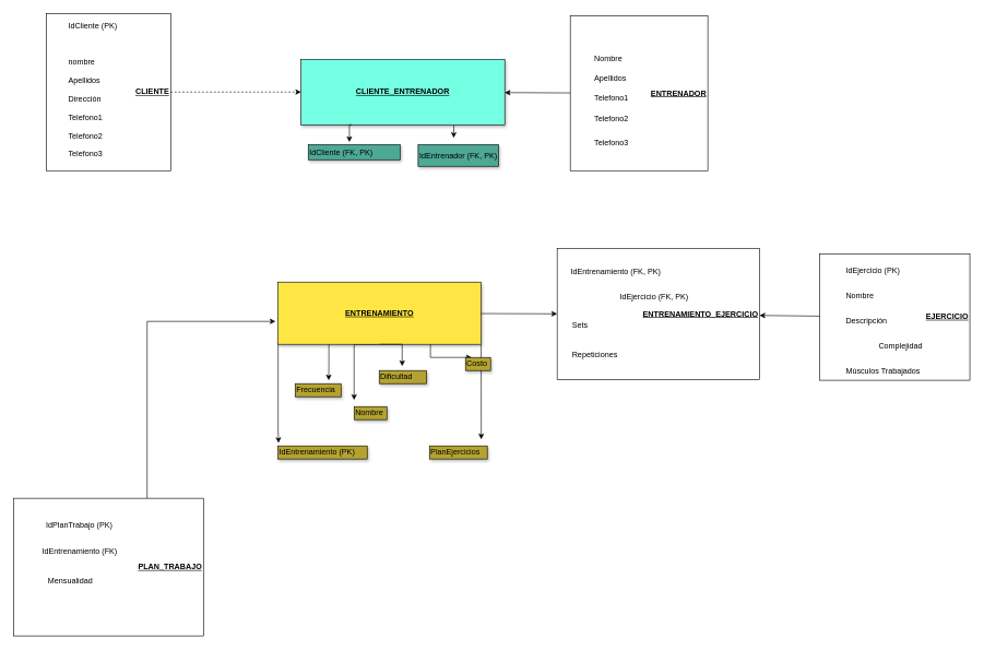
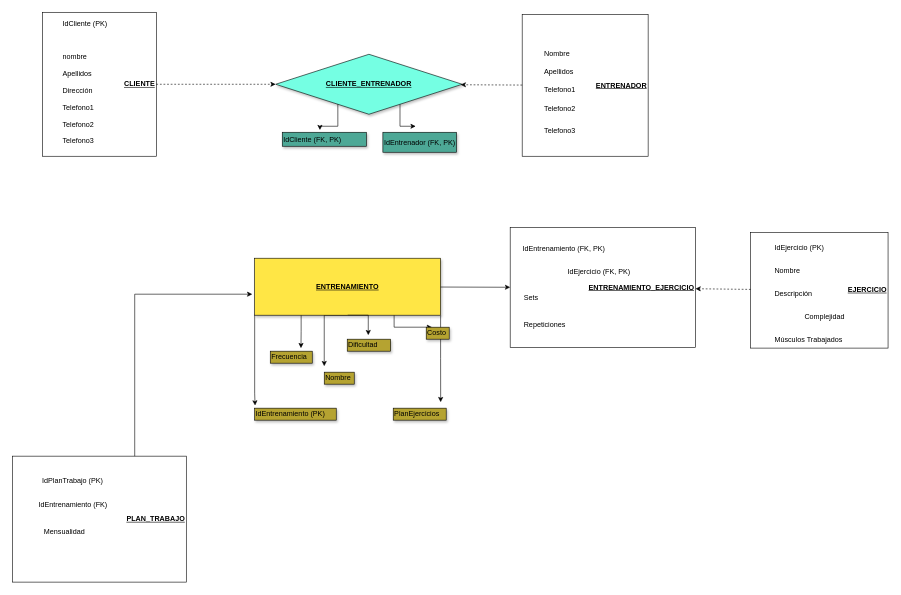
  <mxCell id="0" />
  <mxCell id="1" parent="0" />
  <mxCell id="2" value="&lt;font style=&quot;vertical-align: inherit;&quot;&gt;&lt;font style=&quot;vertical-align: inherit;&quot;&gt;&lt;font style=&quot;vertical-align: inherit;&quot;&gt;&lt;font style=&quot;vertical-align: inherit;&quot;&gt;&lt;font style=&quot;vertical-align: inherit;&quot;&gt;&lt;font style=&quot;vertical-align: inherit;&quot;&gt;&lt;u&gt;&lt;b&gt;CLIENTE&lt;/b&gt;&lt;/u&gt;&lt;/font&gt;&lt;/font&gt;&lt;/font&gt;&lt;/font&gt;&lt;/font&gt;&lt;/font&gt;" style="rounded=0;whiteSpace=wrap;html=1;align=right;" vertex="1" parent="1"><mxGeometry x="70" y="20" width="190" height="240" as="geometry" /></mxCell>
  <mxCell id="3" value="IdCliente (PK)" style="text;html=1;strokeColor=none;fillColor=none;align=left;verticalAlign=middle;" vertex="1" parent="2"><mxGeometry x="31.671" y="13.335" width="122.704" height="11.28" as="geometry" /></mxCell>
  <mxCell id="4" value="&lt;font style=&quot;vertical-align: inherit;&quot;&gt;&lt;font style=&quot;vertical-align: inherit;&quot;&gt;&lt;font style=&quot;vertical-align: inherit;&quot;&gt;&lt;font style=&quot;vertical-align: inherit;&quot;&gt;nombre&lt;/font&gt;&lt;/font&gt;&lt;/font&gt;&lt;/font&gt;" style="text;html=1;strokeColor=none;fillColor=none;align=left;verticalAlign=middle;" vertex="1" parent="2"><mxGeometry x="31.671" y="66.182" width="63.329" height="17.434" as="geometry" /></mxCell>
  <mxCell id="5" value="Apellidos" style="text;html=1;strokeColor=none;fillColor=none;align=left;verticalAlign=middle;" vertex="1" parent="2"><mxGeometry x="31.671" y="95.489" width="75.204" height="14.357" as="geometry" /></mxCell>
  <mxCell id="6" value="Dirección" style="text;html=1;strokeColor=none;fillColor=none;align=left;verticalAlign=middle;" vertex="1" parent="2"><mxGeometry x="31.671" y="121.797" width="75.204" height="17.434" as="geometry" /></mxCell>
  <mxCell id="7" value="Telefono1" style="text;html=1;strokeColor=none;fillColor=none;align=left;verticalAlign=middle;" vertex="1" parent="2"><mxGeometry x="31.671" y="153.028" width="87.079" height="14.357" as="geometry" /></mxCell>
  <mxCell id="8" value="&lt;font style=&quot;vertical-align: inherit;&quot;&gt;&lt;font style=&quot;vertical-align: inherit;&quot;&gt;Telefono3&lt;/font&gt;&lt;/font&gt;" style="text;html=1;strokeColor=none;fillColor=none;align=left;verticalAlign=middle;" vertex="1" parent="2"><mxGeometry x="31.671" y="207.538" width="87.079" height="14.357" as="geometry" /></mxCell>
  <mxCell id="9" value="&lt;font style=&quot;vertical-align: inherit;&quot;&gt;&lt;font style=&quot;vertical-align: inherit;&quot;&gt;&lt;font style=&quot;vertical-align: inherit;&quot;&gt;&lt;font style=&quot;vertical-align: inherit;&quot;&gt;Telefono2&lt;/font&gt;&lt;/font&gt;&lt;/font&gt;&lt;/font&gt;" style="text;html=1;strokeColor=none;fillColor=none;align=left;verticalAlign=middle;" vertex="1" parent="2"><mxGeometry x="31.671" y="181.182" width="87.079" height="14.357" as="geometry" /></mxCell>
  <mxCell id="10" style="edgeStyle=orthogonalEdgeStyle;rounded=0;orthogonalLoop=1;jettySize=auto;html=1;exitX=1;exitY=0;exitDx=0;exitDy=0;" edge="1" parent="1"><mxGeometry relative="1" as="geometry"><mxPoint x="110" y="840" as="sourcePoint" /><mxPoint x="420" y="490" as="targetPoint" /><Array as="points"><mxPoint x="110" y="770" /><mxPoint x="224" y="770" /><mxPoint x="224" y="490" /></Array></mxGeometry></mxCell>
  <mxCell id="11" value="&lt;font style=&quot;vertical-align: inherit;&quot;&gt;&lt;font style=&quot;vertical-align: inherit;&quot;&gt;&lt;font style=&quot;vertical-align: inherit;&quot;&gt;&lt;font style=&quot;vertical-align: inherit;&quot;&gt;&lt;u&gt;&lt;b&gt;PLAN_TRABAJO&lt;/b&gt;&lt;/u&gt;&lt;/font&gt;&lt;/font&gt;&lt;/font&gt;&lt;/font&gt;" style="rounded=0;whiteSpace=wrap;html=1;align=right;" vertex="1" parent="1"><mxGeometry x="20" y="760" width="290" height="210" as="geometry" /></mxCell>
  <mxCell id="12" value="IdPlanTrabajo (PK)" style="text;html=1;strokeColor=none;fillColor=none;align=left;verticalAlign=middle;" vertex="1" parent="11"><mxGeometry x="48.333" y="21" width="241.667" height="42" as="geometry" /></mxCell>
  <mxCell id="13" value="IdEntrenamiento (FK)" style="text;html=1;strokeColor=none;fillColor=none;align=left;verticalAlign=middle;" vertex="1" parent="11"><mxGeometry x="42.292" y="70" width="72.5" height="21" as="geometry" /></mxCell>
  <mxCell id="14" value="Mensualidad" style="text;html=1;strokeColor=none;fillColor=none;align=left;verticalAlign=middle;" vertex="1" parent="11"><mxGeometry x="50.75" y="105" width="48.333" height="42" as="geometry" /></mxCell>
  <mxCell id="15" style="edgeStyle=orthogonalEdgeStyle;rounded=0;orthogonalLoop=1;jettySize=auto;html=1;exitX=0.25;exitY=1;exitDx=0;exitDy=0;" edge="1" parent="1" source="19"><mxGeometry relative="1" as="geometry"><mxPoint x="501.194" y="580" as="targetPoint" /></mxGeometry></mxCell>
  <mxCell id="16" style="edgeStyle=orthogonalEdgeStyle;rounded=0;orthogonalLoop=1;jettySize=auto;html=1;exitX=0.5;exitY=1;exitDx=0;exitDy=0;" edge="1" parent="1" source="19"><mxGeometry relative="1" as="geometry"><mxPoint x="540" y="610" as="targetPoint" /><Array as="points"><mxPoint x="540" y="525" /></Array></mxGeometry></mxCell>
  <mxCell id="17" style="edgeStyle=orthogonalEdgeStyle;rounded=0;orthogonalLoop=1;jettySize=auto;html=1;exitX=0.75;exitY=1;exitDx=0;exitDy=0;entryX=0.25;entryY=0;entryDx=0;entryDy=0;" edge="1" parent="1" source="19" target="49"><mxGeometry relative="1" as="geometry" /></mxCell>
  <mxCell id="18" style="edgeStyle=orthogonalEdgeStyle;rounded=0;orthogonalLoop=1;jettySize=auto;html=1;exitX=1;exitY=1;exitDx=0;exitDy=0;" edge="1" parent="1" source="19"><mxGeometry relative="1" as="geometry"><mxPoint x="734.097" y="670" as="targetPoint" /></mxGeometry></mxCell>
  <mxCell id="19" value="&lt;font style=&quot;vertical-align: inherit;&quot;&gt;&lt;font style=&quot;vertical-align: inherit;&quot;&gt;&lt;b&gt;&lt;u&gt;&lt;font style=&quot;vertical-align: inherit;&quot;&gt;&lt;font style=&quot;vertical-align: inherit;&quot;&gt;&lt;font style=&quot;vertical-align: inherit;&quot;&gt;&lt;font style=&quot;vertical-align: inherit;&quot;&gt;&lt;font style=&quot;vertical-align: inherit;&quot;&gt;&lt;font style=&quot;vertical-align: inherit;&quot;&gt;&lt;font style=&quot;vertical-align: inherit;&quot;&gt;&lt;font style=&quot;vertical-align: inherit;&quot;&gt;ENTRENAMIENTO&lt;/font&gt;&lt;/font&gt;&lt;/font&gt;&lt;/font&gt;&lt;/font&gt;&lt;/font&gt;&lt;/font&gt;&lt;/font&gt;&lt;/u&gt;&lt;/b&gt;&lt;/font&gt;&lt;/font&gt;" style="rounded=0;whiteSpace=wrap;html=1;align=center;fillColor=#FFE645;shadow=1;" vertex="1" parent="1"><mxGeometry x="424" y="430" width="310" height="95" as="geometry" /></mxCell>
  <mxCell id="20" value="&lt;font style=&quot;vertical-align: inherit;&quot;&gt;&lt;font style=&quot;vertical-align: inherit;&quot;&gt;&lt;u&gt;&lt;b&gt;&lt;font style=&quot;vertical-align: inherit;&quot;&gt;&lt;font style=&quot;vertical-align: inherit;&quot;&gt;EJERCICIO&lt;/font&gt;&lt;/font&gt;&lt;/b&gt;&lt;/u&gt;&lt;/font&gt;&lt;/font&gt;" style="rounded=0;whiteSpace=wrap;html=1;align=right;" vertex="1" parent="1"><mxGeometry x="1251" y="387" width="229" height="192.85" as="geometry" /></mxCell>
  <mxCell id="21" value="IdEjercicio (PK)" style="text;html=1;strokeColor=none;fillColor=none;align=left;verticalAlign=middle;" vertex="1" parent="20"><mxGeometry x="38.167" y="12.857" width="190.833" height="25.714" as="geometry" /></mxCell>
  <mxCell id="22" value="Nombre" style="text;html=1;strokeColor=none;fillColor=none;align=left;verticalAlign=middle;" vertex="1" parent="20"><mxGeometry x="38.17" y="51.43" width="71.83" height="25.71" as="geometry" /></mxCell>
  <mxCell id="23" value="&lt;font style=&quot;vertical-align: inherit;&quot;&gt;&lt;font style=&quot;vertical-align: inherit;&quot;&gt;Descripción&lt;/font&gt;&lt;/font&gt;" style="text;html=1;strokeColor=none;fillColor=none;align=left;verticalAlign=middle;" vertex="1" parent="20"><mxGeometry x="38.17" y="90" width="61.83" height="25.71" as="geometry" /></mxCell>
  <mxCell id="24" value="Complejidad" style="text;html=1;strokeColor=none;fillColor=none;align=left;verticalAlign=middle;" vertex="1" parent="20"><mxGeometry x="88.17" y="128.57" width="81.83" height="25.71" as="geometry" /></mxCell>
  <mxCell id="25" value="Músculos Trabajados" style="text;html=1;strokeColor=none;fillColor=none;align=left;verticalAlign=middle;" vertex="1" parent="20"><mxGeometry x="38.17" y="167.14" width="121.83" height="25.71" as="geometry" /></mxCell>
  <mxCell id="26" value="&lt;font style=&quot;vertical-align: inherit;&quot;&gt;&lt;font style=&quot;vertical-align: inherit;&quot;&gt;&lt;u&gt;&lt;b&gt;ENTRENADOR&lt;/b&gt;&lt;/u&gt;&lt;/font&gt;&lt;/font&gt;" style="rounded=0;whiteSpace=wrap;html=1;align=right;" vertex="1" parent="1"><mxGeometry x="870" y="23.75" width="210" height="236.25" as="geometry" /></mxCell>
  <mxCell id="27" value="Nombre" style="text;html=1;strokeColor=none;fillColor=none;align=left;verticalAlign=middle;" vertex="1" parent="26"><mxGeometry x="35" y="52.5" width="175" height="26.25" as="geometry" /></mxCell>
  <mxCell id="28" value="Apellidos" style="text;html=1;strokeColor=none;fillColor=none;align=left;verticalAlign=middle;" vertex="1" parent="26"><mxGeometry x="35" y="81.88" width="55" height="26.25" as="geometry" /></mxCell>
  <mxCell id="29" value="Telefono1" style="text;html=1;strokeColor=none;fillColor=none;align=left;verticalAlign=middle;" vertex="1" parent="26"><mxGeometry x="35" y="113.25" width="55" height="26.25" as="geometry" /></mxCell>
  <mxCell id="30" value="Telefono2" style="text;html=1;strokeColor=none;fillColor=none;align=left;verticalAlign=middle;" vertex="1" parent="26"><mxGeometry x="35" y="143.63" width="65" height="26.25" as="geometry" /></mxCell>
  <mxCell id="31" value="Telefono3" style="text;html=1;strokeColor=none;fillColor=none;align=left;verticalAlign=middle;" vertex="1" parent="26"><mxGeometry x="35" y="180" width="55" height="26.25" as="geometry" /></mxCell>
  <mxCell id="32" style="edgeStyle=orthogonalEdgeStyle;rounded=0;orthogonalLoop=1;jettySize=auto;html=1;exitX=0.75;exitY=1;exitDx=0;exitDy=0;" edge="1" parent="1" source="33"><mxGeometry relative="1" as="geometry"><mxPoint x="692" y="210" as="targetPoint" /></mxGeometry></mxCell>
- <mxCell id="33" value="&lt;font style=&quot;vertical-align: inherit;&quot;&gt;&lt;font style=&quot;vertical-align: inherit;&quot;&gt;&lt;b&gt;&lt;u&gt;&lt;font style=&quot;vertical-align: inherit;&quot;&gt;&lt;font style=&quot;vertical-align: inherit;&quot;&gt;&lt;font style=&quot;vertical-align: inherit;&quot;&gt;&lt;font style=&quot;vertical-align: inherit;&quot;&gt;&lt;font style=&quot;vertical-align: inherit;&quot;&gt;&lt;font style=&quot;vertical-align: inherit;&quot;&gt;CLIENTE_ENTRENADOR&lt;/font&gt;&lt;/font&gt;&lt;/font&gt;&lt;/font&gt;&lt;/font&gt;&lt;/font&gt;&lt;/u&gt;&lt;/b&gt;&lt;/font&gt;&lt;/font&gt;" style="rounded=0;whiteSpace=wrap;html=1;align=center;fillColor=#75FFE3;shadow=1;" vertex="1" parent="1"><mxGeometry x="459" y="90" width="311" height="100" as="geometry" /></mxCell>
+ <mxCell id="33" value="&lt;font style=&quot;vertical-align: inherit;&quot;&gt;&lt;font style=&quot;vertical-align: inherit;&quot;&gt;&lt;b&gt;&lt;u&gt;&lt;font style=&quot;vertical-align: inherit;&quot;&gt;&lt;font style=&quot;vertical-align: inherit;&quot;&gt;&lt;font style=&quot;vertical-align: inherit;&quot;&gt;&lt;font style=&quot;vertical-align: inherit;&quot;&gt;&lt;font style=&quot;vertical-align: inherit;&quot;&gt;&lt;font style=&quot;vertical-align: inherit;&quot;&gt;CLIENTE_ENTRENADOR&lt;/font&gt;&lt;/font&gt;&lt;/font&gt;&lt;/font&gt;&lt;/font&gt;&lt;/font&gt;&lt;/u&gt;&lt;/b&gt;&lt;/font&gt;&lt;/font&gt;" style="rhombus;whiteSpace=wrap;html=1;align=center;fillColor=#75FFE3;shadow=1;" vertex="1" parent="1"><mxGeometry x="459" y="90" width="311" height="100" as="geometry" /></mxCell>
  <mxCell id="34" value="&lt;font style=&quot;vertical-align: inherit;&quot;&gt;&lt;font style=&quot;vertical-align: inherit;&quot;&gt;&lt;u&gt;&lt;b&gt;&lt;font style=&quot;vertical-align: inherit;&quot;&gt;&lt;font style=&quot;vertical-align: inherit;&quot;&gt;ENTRENAMIENTO_EJERCICIO&lt;/font&gt;&lt;/font&gt;&lt;/b&gt;&lt;/u&gt;&lt;/font&gt;&lt;/font&gt;" style="rounded=0;whiteSpace=wrap;html=1;align=right;" vertex="1" parent="1"><mxGeometry x="850" y="379" width="309" height="200" as="geometry" /></mxCell>
  <mxCell id="35" value="IdEntrenamiento (FK, PK)" style="text;html=1;strokeColor=none;fillColor=none;align=left;verticalAlign=middle;" vertex="1" parent="34"><mxGeometry x="19.456" y="17.814" width="177.389" height="35.634" as="geometry" /></mxCell>
  <mxCell id="36" value="IdEjercicio (FK, PK)" style="text;html=1;strokeColor=none;fillColor=none;align=left;verticalAlign=middle;" vertex="1" parent="34"><mxGeometry x="94.451" y="61.49" width="136.591" height="25.338" as="geometry" /></mxCell>
  <mxCell id="37" value="Sets" style="text;html=1;strokeColor=none;fillColor=none;align=left;verticalAlign=middle;" vertex="1" parent="34"><mxGeometry x="20.596" y="99.663" width="55.983" height="35.632" as="geometry" /></mxCell>
  <mxCell id="38" value="Repeticiones" style="text;html=1;strokeColor=none;fillColor=none;align=left;verticalAlign=middle;" vertex="1" parent="34"><mxGeometry x="20.6" y="151.4" width="97.278" height="21.841" as="geometry" /></mxCell>
  <mxCell id="39" edge="1" parent="1" source="19" target="34"><mxGeometry relative="1" as="geometry" /></mxCell>
- <mxCell id="40" edge="1" parent="1" source="20" target="34"><mxGeometry relative="1" as="geometry" /></mxCell>
+ <mxCell id="40" edge="1" parent="1" source="20" target="34" style="dashed=1;"><mxGeometry relative="1" as="geometry" /></mxCell>
  <mxCell id="41" edge="1" parent="1" source="2" target="33" style="dashed=1;"><mxGeometry relative="1" as="geometry" /></mxCell>
- <mxCell id="42" edge="1" parent="1" source="26" target="33"><mxGeometry relative="1" as="geometry" /></mxCell>
+ <mxCell id="42" edge="1" parent="1" source="26" target="33" style="dashed=1;"><mxGeometry relative="1" as="geometry" /></mxCell>
  <mxCell id="43" value="&lt;font style=&quot;vertical-align: inherit;&quot;&gt;&lt;font style=&quot;vertical-align: inherit;&quot;&gt;&lt;font style=&quot;vertical-align: inherit;&quot;&gt;&lt;font style=&quot;vertical-align: inherit;&quot;&gt;&lt;font style=&quot;vertical-align: inherit;&quot;&gt;&lt;font style=&quot;vertical-align: inherit;&quot;&gt;IdCliente (FK, PK)&lt;/font&gt;&lt;/font&gt;&lt;/font&gt;&lt;/font&gt;&lt;/font&gt;&lt;/font&gt;" style="text;html=1;strokeColor=#030303;fillColor=#4DA896;align=left;verticalAlign=middle;shadow=1;" vertex="1" parent="1"><mxGeometry x="469.996" y="220" width="140.224" height="23.33" as="geometry" /></mxCell>
  <mxCell id="44" value="IdEntrenador (FK, PK)" style="text;html=1;strokeColor=#030303;fillColor=#4DA896;align=left;verticalAlign=middle;shadow=1;" vertex="1" parent="1"><mxGeometry x="637.77" y="220" width="122.78" height="33.33" as="geometry" /></mxCell>
  <mxCell id="45" value="IdEntrenamiento (PK)" style="text;html=1;strokeColor=#000000;fillColor=#B5A331;align=left;verticalAlign=middle;shadow=1;" vertex="1" parent="1"><mxGeometry x="424" y="680" width="136" height="20" as="geometry" /></mxCell>
  <mxCell id="46" value="Frecuencia" style="text;html=1;strokeColor=#000000;fillColor=#B5A331;align=left;verticalAlign=middle;shadow=1;" vertex="1" parent="1"><mxGeometry x="450" y="585" width="70" height="20" as="geometry" /></mxCell>
  <mxCell id="47" value="&lt;font style=&quot;vertical-align: inherit;&quot;&gt;&lt;font style=&quot;vertical-align: inherit;&quot;&gt;&lt;font style=&quot;vertical-align: inherit;&quot;&gt;&lt;font style=&quot;vertical-align: inherit;&quot;&gt;Dificultad&lt;/font&gt;&lt;/font&gt;&lt;/font&gt;&lt;/font&gt;" style="text;html=1;strokeColor=#000000;fillColor=#B5A331;align=left;verticalAlign=middle;shadow=1;" vertex="1" parent="1"><mxGeometry x="578.331" y="565" width="72.329" height="20" as="geometry" /></mxCell>
  <mxCell id="48" value="&lt;font style=&quot;vertical-align: inherit;&quot;&gt;&lt;font style=&quot;vertical-align: inherit;&quot;&gt;&lt;font style=&quot;vertical-align: inherit;&quot;&gt;&lt;font style=&quot;vertical-align: inherit;&quot;&gt;&lt;font style=&quot;vertical-align: inherit;&quot;&gt;&lt;font style=&quot;vertical-align: inherit;&quot;&gt;&lt;font style=&quot;vertical-align: inherit;&quot;&gt;&lt;font style=&quot;vertical-align: inherit;&quot;&gt;&lt;font style=&quot;vertical-align: inherit;&quot;&gt;&lt;font style=&quot;vertical-align: inherit;&quot;&gt;Nombre&lt;/font&gt;&lt;/font&gt;&lt;/font&gt;&lt;/font&gt;&lt;/font&gt;&lt;/font&gt;&lt;/font&gt;&lt;/font&gt;&lt;/font&gt;&lt;/font&gt;" style="text;html=1;strokeColor=#000000;fillColor=#B5A331;align=left;verticalAlign=middle;shadow=1;" vertex="1" parent="1"><mxGeometry x="540" y="620" width="50" height="20" as="geometry" /></mxCell>
  <mxCell id="49" value="Costo" style="text;html=1;strokeColor=#000000;fillColor=#B5A331;align=left;verticalAlign=middle;shadow=1;" vertex="1" parent="1"><mxGeometry x="710" y="545" width="38.33" height="20" as="geometry" /></mxCell>
  <mxCell id="50" value="PlanEjercicios" style="text;html=1;strokeColor=#000000;fillColor=#B5A331;align=left;verticalAlign=middle;shadow=1;" vertex="1" parent="1"><mxGeometry x="655" y="680" width="88.33" height="20" as="geometry" /></mxCell>
  <mxCell id="51" style="edgeStyle=orthogonalEdgeStyle;rounded=0;orthogonalLoop=1;jettySize=auto;html=1;exitX=0;exitY=1;exitDx=0;exitDy=0;entryX=0.005;entryY=-0.223;entryDx=0;entryDy=0;entryPerimeter=0;" edge="1" parent="1" source="19" target="45"><mxGeometry relative="1" as="geometry"><Array as="points"><mxPoint x="424" y="655" /></Array></mxGeometry></mxCell>
  <mxCell id="52" style="edgeStyle=orthogonalEdgeStyle;rounded=0;orthogonalLoop=1;jettySize=auto;html=1;exitX=0.5;exitY=1;exitDx=0;exitDy=0;entryX=0.485;entryY=-0.335;entryDx=0;entryDy=0;entryPerimeter=0;" edge="1" parent="1" source="19" target="47"><mxGeometry relative="1" as="geometry"><Array as="points"><mxPoint x="613" y="525" /></Array></mxGeometry></mxCell>
  <mxCell id="53" style="edgeStyle=orthogonalEdgeStyle;rounded=0;orthogonalLoop=1;jettySize=auto;html=1;exitX=0.25;exitY=1;exitDx=0;exitDy=0;entryX=0.448;entryY=-0.159;entryDx=0;entryDy=0;entryPerimeter=0;" edge="1" parent="1" source="33" target="43"><mxGeometry relative="1" as="geometry" /></mxCell>
